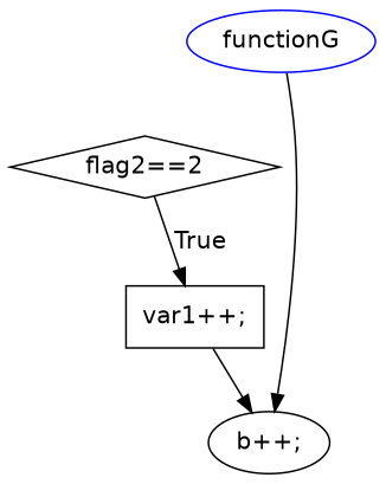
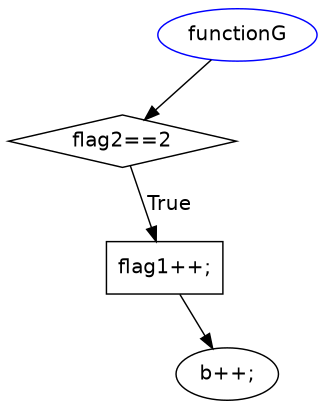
  digraph {
    fontname="DejaVu Sans"
    rankdir=TB
    node [fontname="DejaVu Sans" shape=ellipse]
    edge [fontname="DejaVu Sans"]
    functionG [color=blue]
    n2 [label="flag2==2" shape=diamond]
-   n3 [label="var1++;" shape=rectangle]
+   n3 [label="flag1++;" shape=rectangle]
    n4 [label="b++;"]
-   functionG -> n4
+   functionG -> n2
    n2 -> n3 [label=True]
    n3 -> n4
  }
